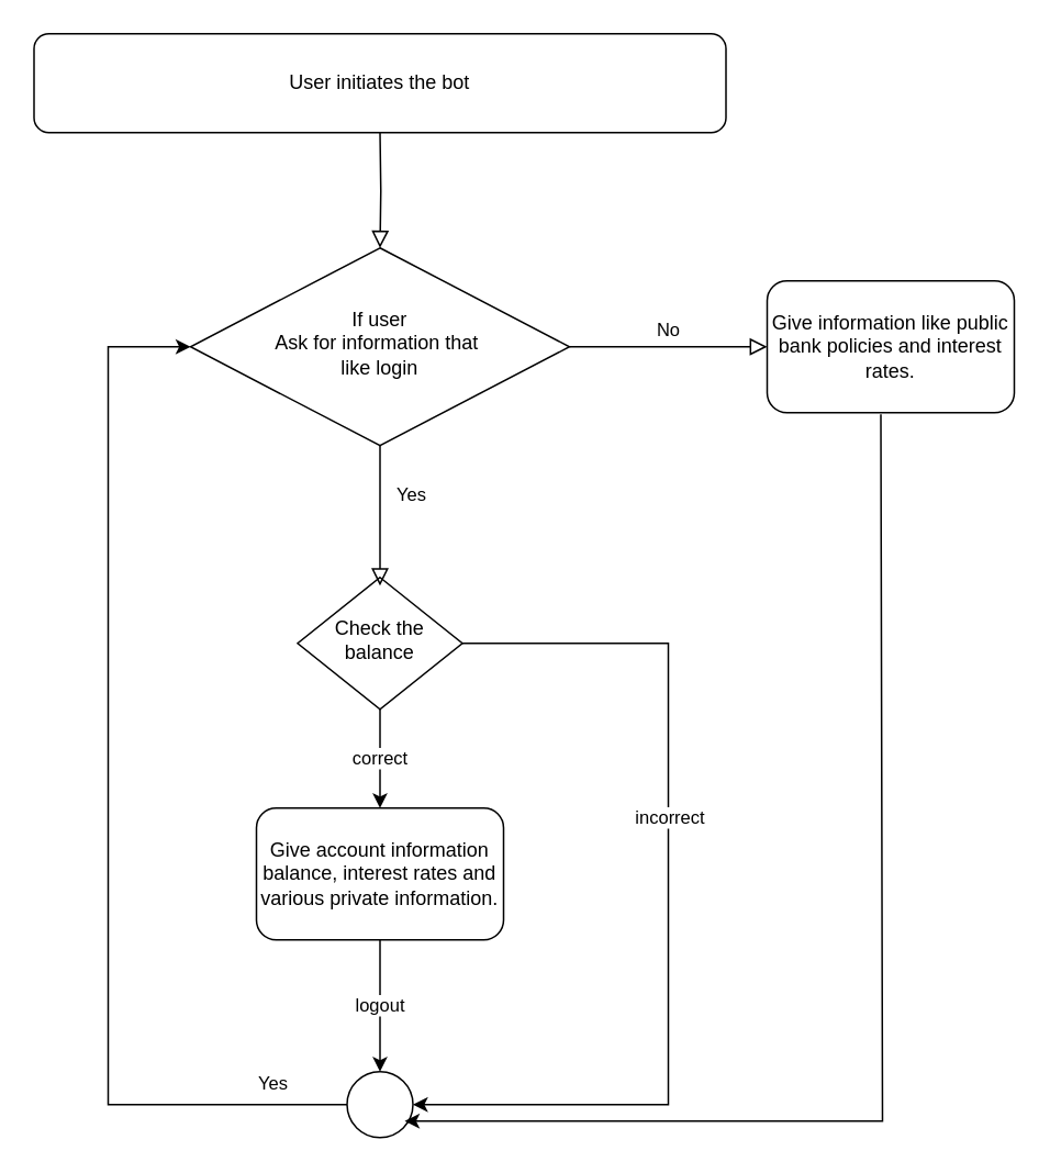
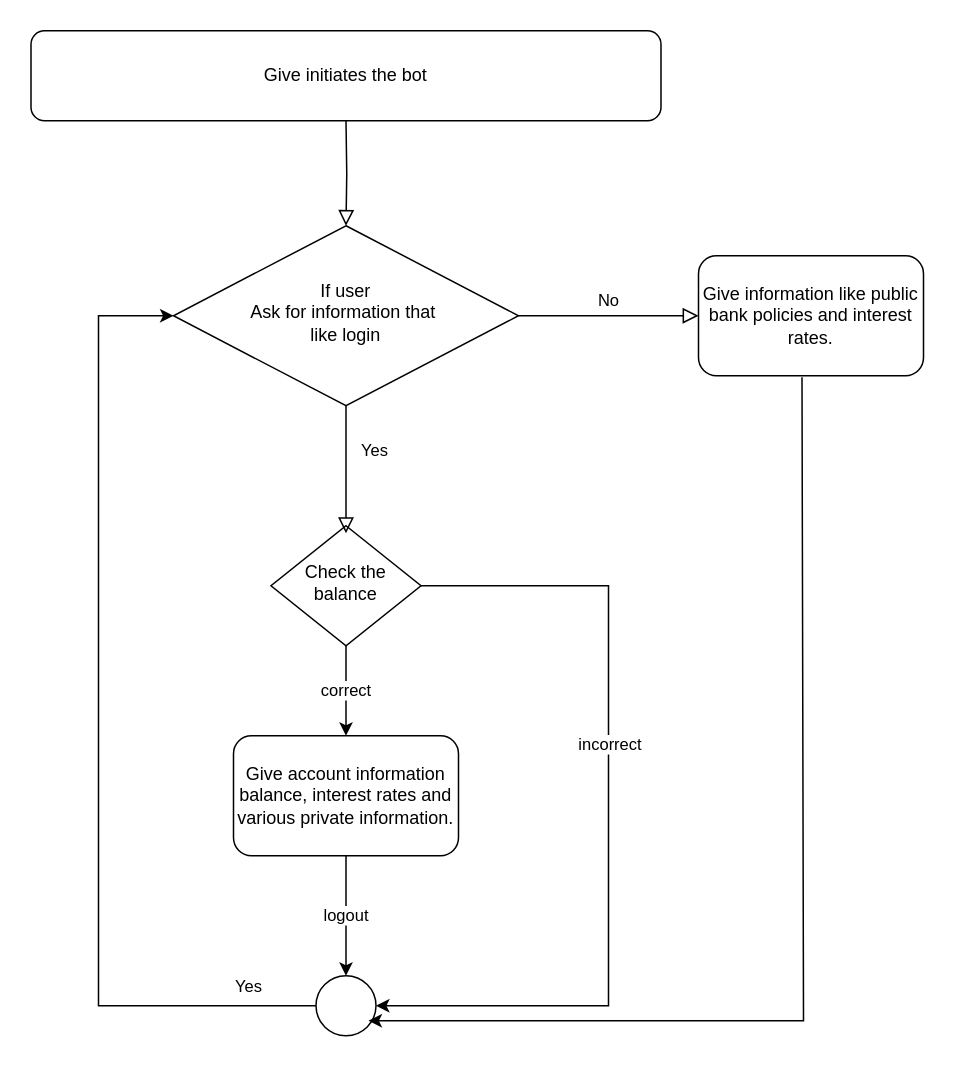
  <mxCell id="0" />
  <mxCell id="1" parent="0" />
- <mxCell id="2" value="User initiates the bot" style="rounded=1;whiteSpace=wrap;html=1;fontSize=12;glass=0;strokeWidth=1;shadow=0;" parent="1" vertex="1"><mxGeometry x="20" y="20" width="420" height="60" as="geometry" /></mxCell>
+ <mxCell id="2" value="Give initiates the bot" style="rounded=1;whiteSpace=wrap;html=1;fontSize=12;glass=0;strokeWidth=1;shadow=0;" parent="1" vertex="1"><mxGeometry x="20" y="20" width="420" height="60" as="geometry" /></mxCell>
  <mxCell id="3" value="Give information like public bank policies and interest rates." style="rounded=1;whiteSpace=wrap;html=1;fontSize=12;glass=0;strokeWidth=1;shadow=0;" parent="1" vertex="1"><mxGeometry x="465" y="170" width="150" height="80" as="geometry" /></mxCell>
  <mxCell id="4" value="Check the balance" style="rhombus;whiteSpace=wrap;html=1;shadow=0;fontFamily=Helvetica;fontSize=12;align=center;strokeWidth=1;spacing=6;spacingTop=-4;" parent="1" vertex="1"><mxGeometry x="180" y="350" width="100" height="80" as="geometry" /></mxCell>
  <mxCell id="5" value="Yes" style="rounded=0;html=1;jettySize=auto;orthogonalLoop=1;fontSize=11;endArrow=block;endFill=0;endSize=8;strokeWidth=1;shadow=0;labelBackgroundColor=none;edgeStyle=orthogonalEdgeStyle;exitX=0.5;exitY=1;exitDx=0;exitDy=0;startArrow=none;" edge="1" parent="1" source="7"><mxGeometry x="1" y="-312" relative="1" as="geometry"><mxPoint x="247" y="305" as="offset" /><mxPoint x="229" y="210" as="sourcePoint" /><mxPoint x="230" y="355" as="targetPoint" /></mxGeometry></mxCell>
  <mxCell id="6" value="Yes" style="rounded=0;html=1;jettySize=auto;orthogonalLoop=1;fontSize=11;endArrow=block;endFill=0;endSize=8;strokeWidth=1;shadow=0;labelBackgroundColor=none;edgeStyle=orthogonalEdgeStyle;entryX=0.5;entryY=0;entryDx=0;entryDy=0;" edge="1" parent="1" target="7"><mxGeometry x="1" y="151" relative="1" as="geometry"><mxPoint x="-132" y="150" as="offset" /><mxPoint x="230" y="80" as="sourcePoint" /><mxPoint x="229" y="170" as="targetPoint" /></mxGeometry></mxCell>
  <mxCell id="7" value="If user &lt;br&gt;&lt;div&gt;Ask for information that&amp;nbsp;&lt;/div&gt;&lt;div&gt;like login&lt;/div&gt;" style="rhombus;whiteSpace=wrap;html=1;shadow=0;fontFamily=Helvetica;fontSize=12;align=center;strokeWidth=1;spacing=6;spacingTop=-4;" vertex="1" parent="1"><mxGeometry x="115" y="150" width="230" height="120" as="geometry" /></mxCell>
  <mxCell id="8" value="No" style="edgeStyle=orthogonalEdgeStyle;rounded=0;html=1;jettySize=auto;orthogonalLoop=1;fontSize=11;endArrow=block;endFill=0;endSize=8;strokeWidth=1;shadow=0;labelBackgroundColor=none;exitX=1;exitY=0.5;exitDx=0;exitDy=0;entryX=0;entryY=0.5;entryDx=0;entryDy=0;" edge="1" parent="1" source="7" target="3"><mxGeometry y="10" relative="1" as="geometry"><mxPoint as="offset" /><mxPoint x="325" y="290" as="sourcePoint" /><mxPoint x="485" y="210" as="targetPoint" /></mxGeometry></mxCell>
  <mxCell id="9" value="" style="endArrow=classic;html=1;rounded=0;exitX=1;exitY=0.5;exitDx=0;exitDy=0;entryX=1;entryY=0.5;entryDx=0;entryDy=0;" edge="1" parent="1" source="4" target="14"><mxGeometry width="50" height="50" relative="1" as="geometry"><mxPoint x="285" y="600" as="sourcePoint" /><mxPoint x="345" y="670" as="targetPoint" /><Array as="points"><mxPoint x="405" y="390" /><mxPoint x="405" y="670" /></Array></mxGeometry></mxCell>
  <mxCell id="10" value="incorrect" style="edgeLabel;html=1;align=center;verticalAlign=middle;resizable=0;points=[];" vertex="1" connectable="0" parent="9"><mxGeometry x="-0.178" relative="1" as="geometry"><mxPoint as="offset" /></mxGeometry></mxCell>
  <mxCell id="11" value="correct" style="endArrow=classic;html=1;rounded=0;exitX=0.5;exitY=1;exitDx=0;exitDy=0;" edge="1" parent="1" source="4"><mxGeometry width="50" height="50" relative="1" as="geometry"><mxPoint x="255" y="390" as="sourcePoint" /><mxPoint x="230" y="490" as="targetPoint" /></mxGeometry></mxCell>
  <mxCell id="12" value="&lt;div&gt;Give account information&lt;/div&gt;&lt;div&gt;balance, interest rates and various private information.&lt;br&gt;&lt;/div&gt;" style="rounded=1;whiteSpace=wrap;html=1;fontSize=12;glass=0;strokeWidth=1;shadow=0;" vertex="1" parent="1"><mxGeometry x="155" y="490" width="150" height="80" as="geometry" /></mxCell>
  <mxCell id="13" value="logout" style="endArrow=classic;html=1;rounded=0;exitX=0.5;exitY=1;exitDx=0;exitDy=0;" edge="1" parent="1" source="12"><mxGeometry width="50" height="50" relative="1" as="geometry"><mxPoint x="255" y="440" as="sourcePoint" /><mxPoint x="230" y="650" as="targetPoint" /><Array as="points" /></mxGeometry></mxCell>
  <mxCell id="14" value="" style="ellipse;whiteSpace=wrap;html=1;aspect=fixed;" vertex="1" parent="1"><mxGeometry x="210" y="650" width="40" height="40" as="geometry" /></mxCell>
  <mxCell id="15" value="" style="endArrow=classic;html=1;rounded=0;exitX=0;exitY=0.5;exitDx=0;exitDy=0;entryX=0;entryY=0.5;entryDx=0;entryDy=0;" edge="1" parent="1" source="14" target="7"><mxGeometry width="50" height="50" relative="1" as="geometry"><mxPoint x="15" y="590" as="sourcePoint" /><mxPoint x="65" y="270" as="targetPoint" /><Array as="points"><mxPoint x="65" y="670" /><mxPoint x="65" y="210" /></Array></mxGeometry></mxCell>
  <mxCell id="16" value="" style="endArrow=classic;html=1;rounded=0;exitX=0.46;exitY=1.013;exitDx=0;exitDy=0;exitPerimeter=0;" edge="1" parent="1" source="3"><mxGeometry width="50" height="50" relative="1" as="geometry"><mxPoint x="-75" y="480" as="sourcePoint" /><mxPoint x="245" y="680" as="targetPoint" /><Array as="points"><mxPoint x="535" y="680" /></Array></mxGeometry></mxCell>
